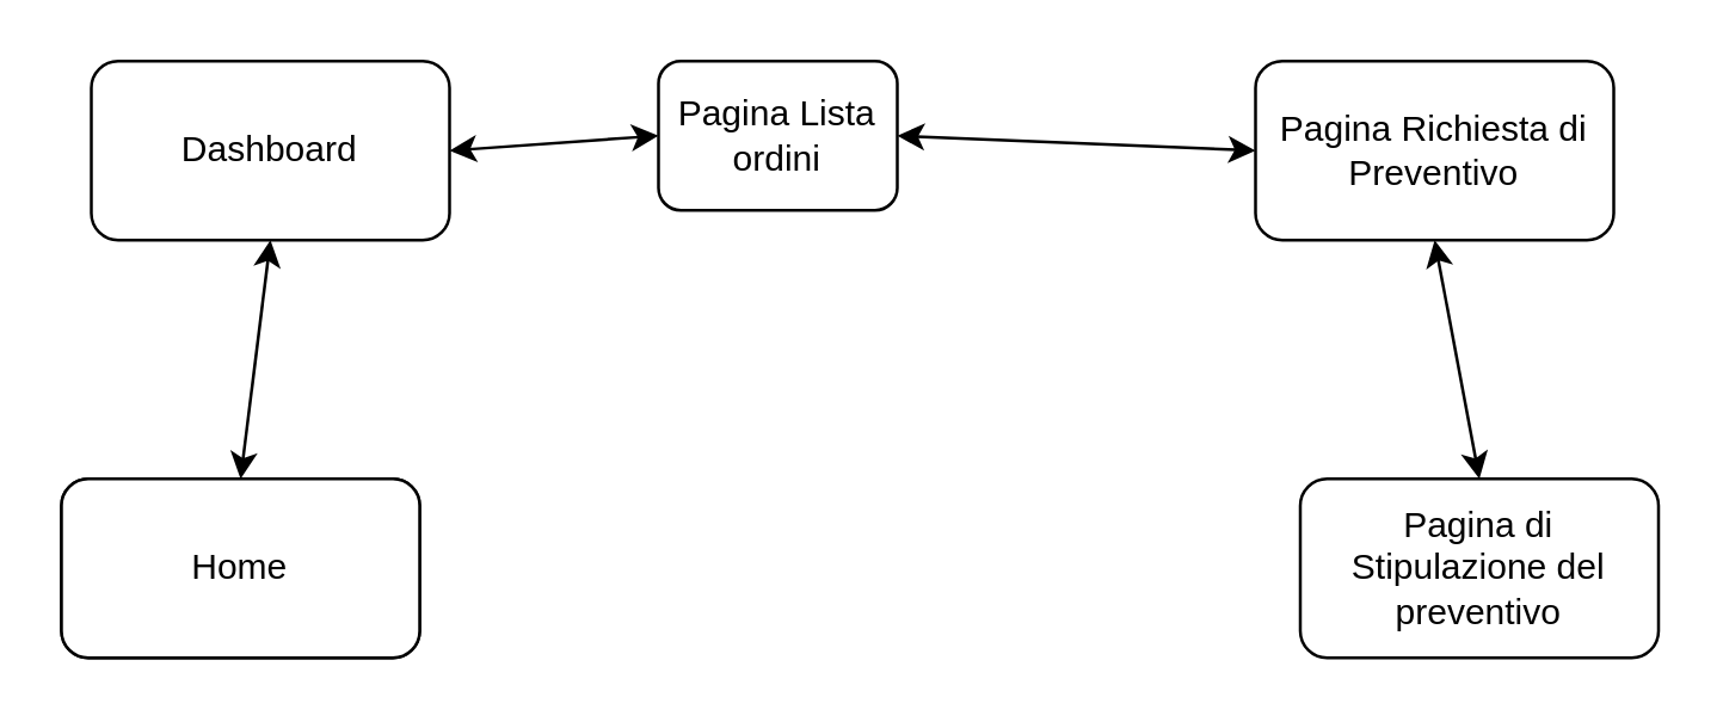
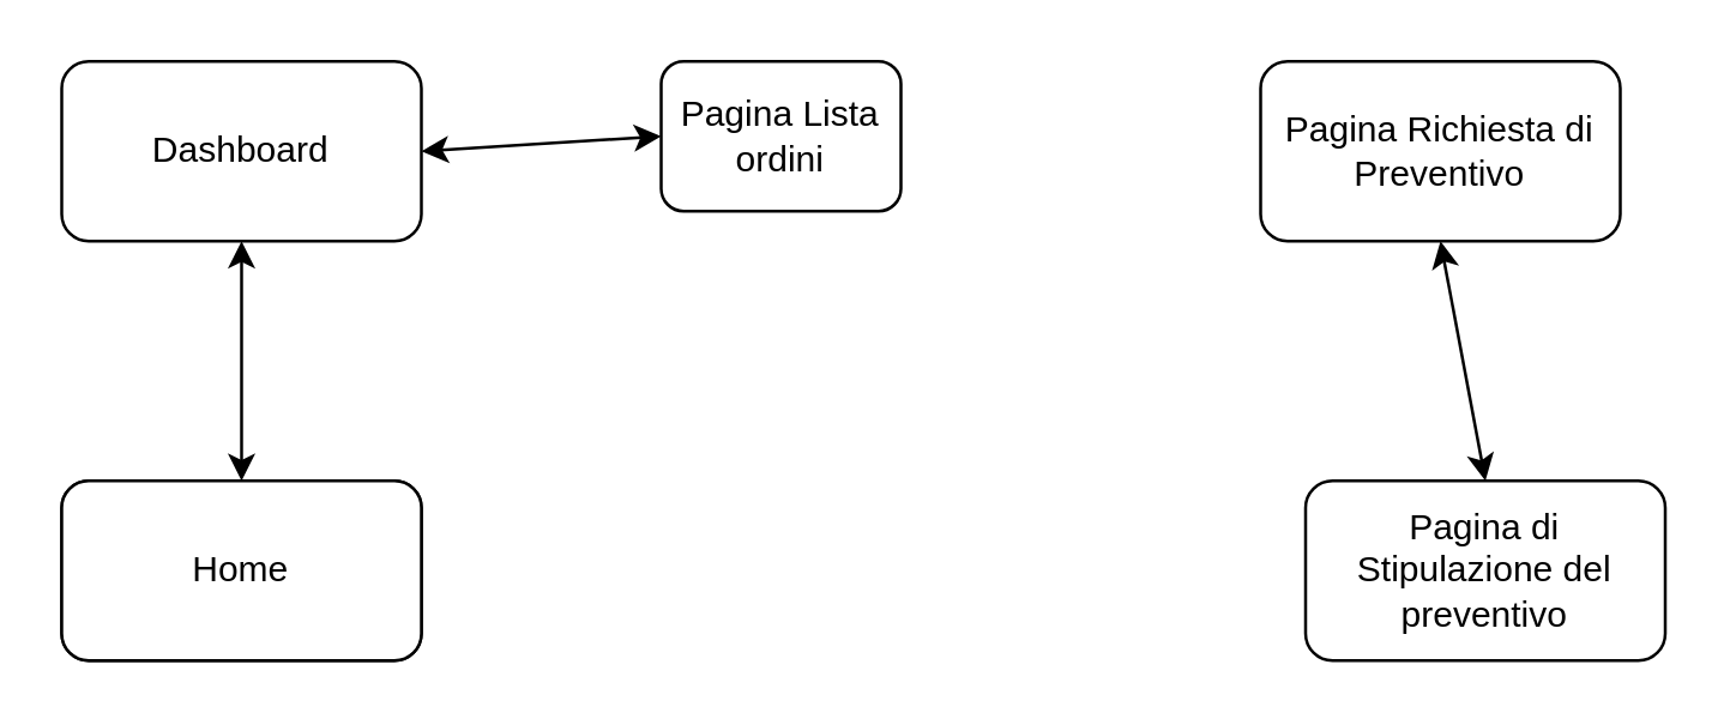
  <mxCell id="0" />
  <mxCell id="1" parent="0" />
  <mxCell id="2" value="" style="rounded=1;whiteSpace=wrap;html=1;" parent="1" vertex="1"><mxGeometry x="20" y="160" width="120" height="60" as="geometry" /></mxCell>
  <mxCell id="3" value="Home" style="rounded=1;whiteSpace=wrap;html=1;" parent="1" vertex="1"><mxGeometry x="20" y="160" width="120" height="60" as="geometry" /></mxCell>
- <mxCell id="4" value="Dashboard" style="whiteSpace=wrap;html=1;rounded=1;" parent="1" vertex="1"><mxGeometry x="30" y="20" width="120" height="60" as="geometry" /></mxCell>
+ <mxCell id="4" value="Dashboard" style="whiteSpace=wrap;html=1;rounded=1;" parent="1" vertex="1"><mxGeometry x="20" y="20" width="120" height="60" as="geometry" /></mxCell>
  <mxCell id="5" value="Pagina Lista ordini" style="whiteSpace=wrap;html=1;rounded=1;" parent="1" vertex="1"><mxGeometry x="220" y="20" width="80" height="50" as="geometry" /></mxCell>
  <mxCell id="6" value="" style="endArrow=classic;startArrow=classic;html=1;entryX=0.5;entryY=1;entryDx=0;entryDy=0;exitX=0.5;exitY=0;exitDx=0;exitDy=0;" parent="1" source="3" target="4" edge="1"><mxGeometry width="50" height="50" relative="1" as="geometry"><mxPoint x="60" y="210" as="sourcePoint" /><mxPoint x="110" y="160" as="targetPoint" /></mxGeometry></mxCell>
  <mxCell id="7" value="" style="endArrow=classic;startArrow=classic;html=1;entryX=0;entryY=0.5;entryDx=0;entryDy=0;exitX=1;exitY=0.5;exitDx=0;exitDy=0;" parent="1" source="4" target="5" edge="1"><mxGeometry width="50" height="50" relative="1" as="geometry"><mxPoint x="-130" y="200" as="sourcePoint" /><mxPoint x="-80" y="150" as="targetPoint" /></mxGeometry></mxCell>
  <mxCell id="8" value="Pagina Richiesta di Preventivo" style="whiteSpace=wrap;html=1;rounded=1;" parent="1" vertex="1"><mxGeometry x="420" y="20" width="120" height="60" as="geometry" /></mxCell>
  <mxCell id="9" value="Pagina di Stipulazione del preventivo" style="whiteSpace=wrap;html=1;rounded=1;" parent="1" vertex="1"><mxGeometry x="435" y="160" width="120" height="60" as="geometry" /></mxCell>
- <mxCell id="10" value="" style="endArrow=classic;startArrow=classic;html=1;entryX=0;entryY=0.5;entryDx=0;entryDy=0;exitX=1;exitY=0.5;exitDx=0;exitDy=0;" parent="1" source="5" target="8" edge="1"><mxGeometry width="50" height="50" relative="1" as="geometry"><mxPoint x="130" y="220" as="sourcePoint" /><mxPoint x="180" y="170" as="targetPoint" /></mxGeometry></mxCell>
  <mxCell id="11" value="" style="endArrow=classic;startArrow=classic;html=1;entryX=0.5;entryY=1;entryDx=0;entryDy=0;exitX=0.5;exitY=0;exitDx=0;exitDy=0;" parent="1" source="9" target="8" edge="1"><mxGeometry width="50" height="50" relative="1" as="geometry"><mxPoint x="250" y="220" as="sourcePoint" /><mxPoint x="300" y="170" as="targetPoint" /></mxGeometry></mxCell>
